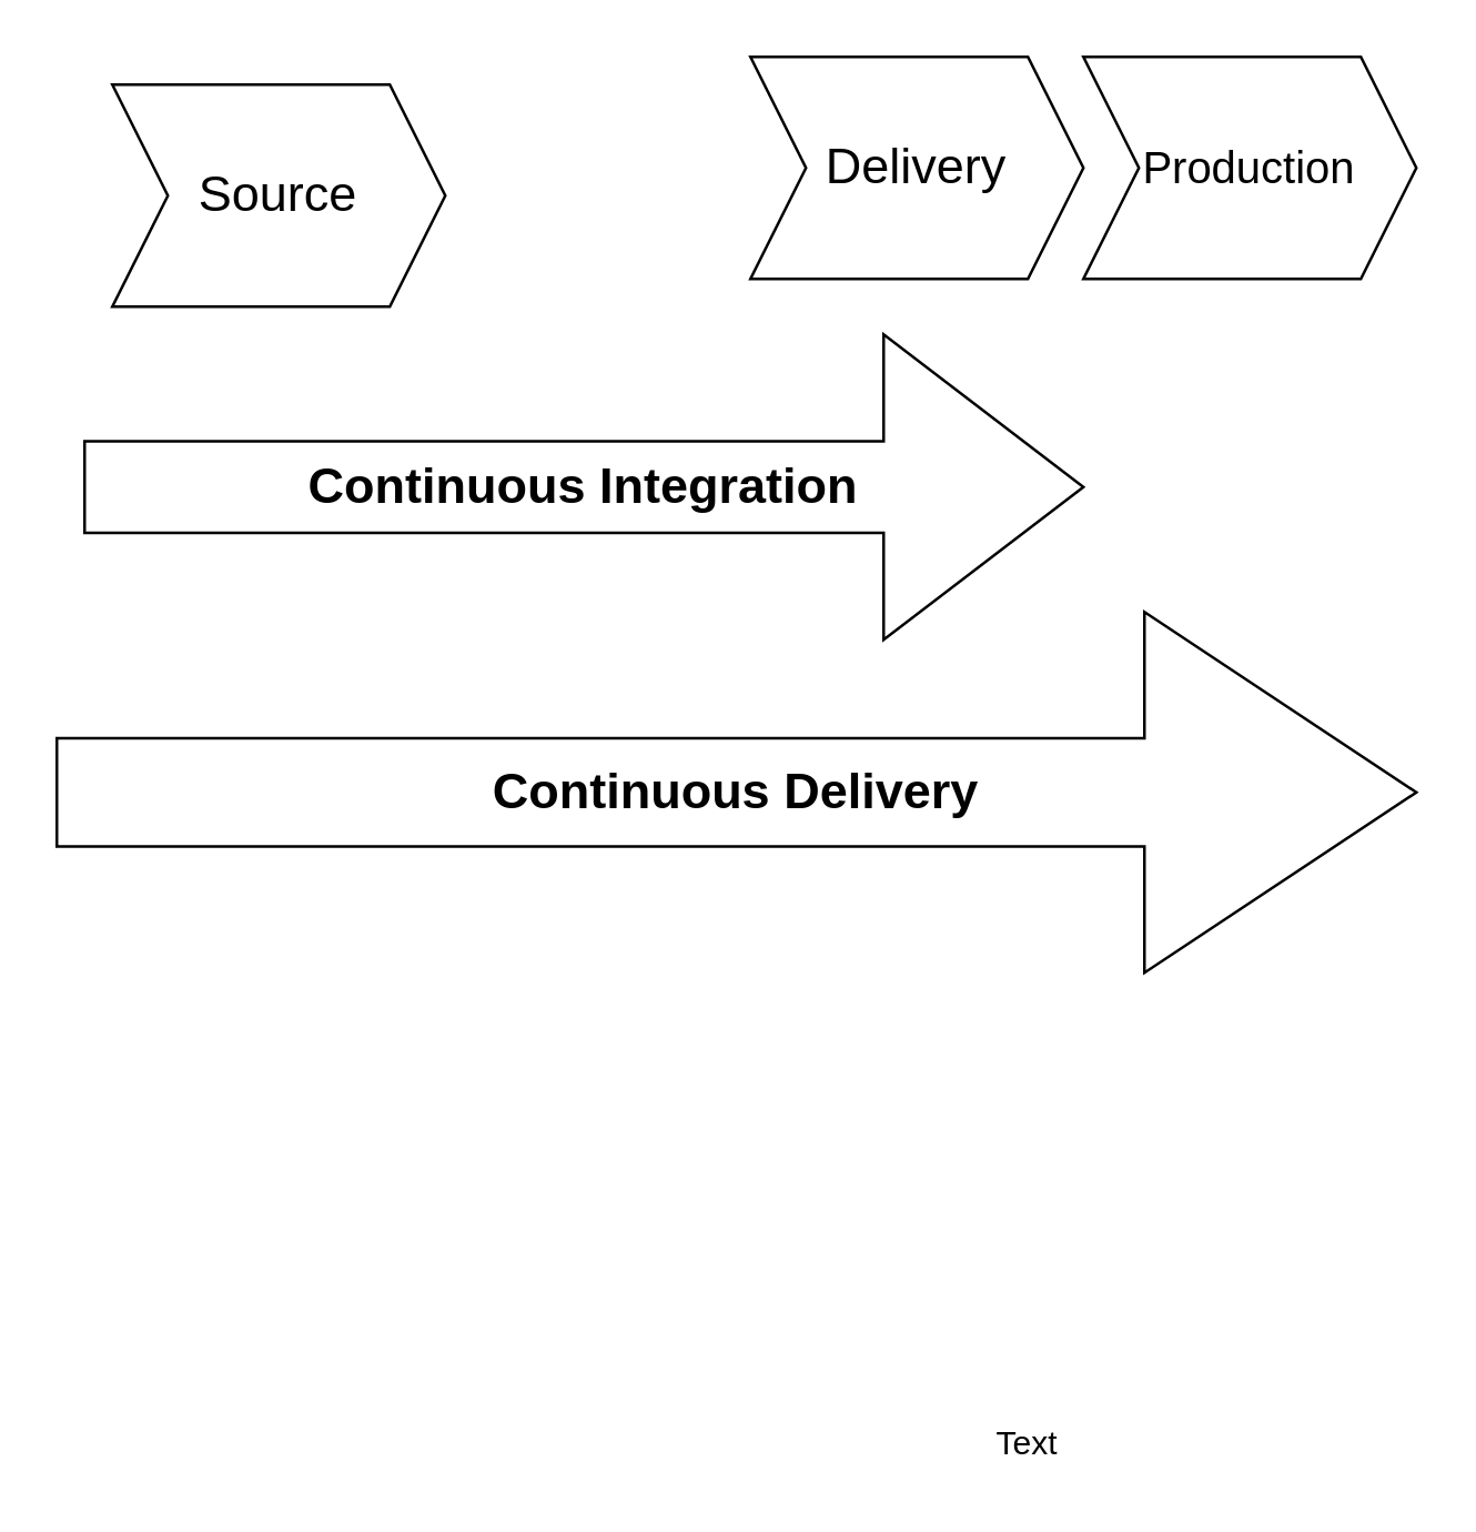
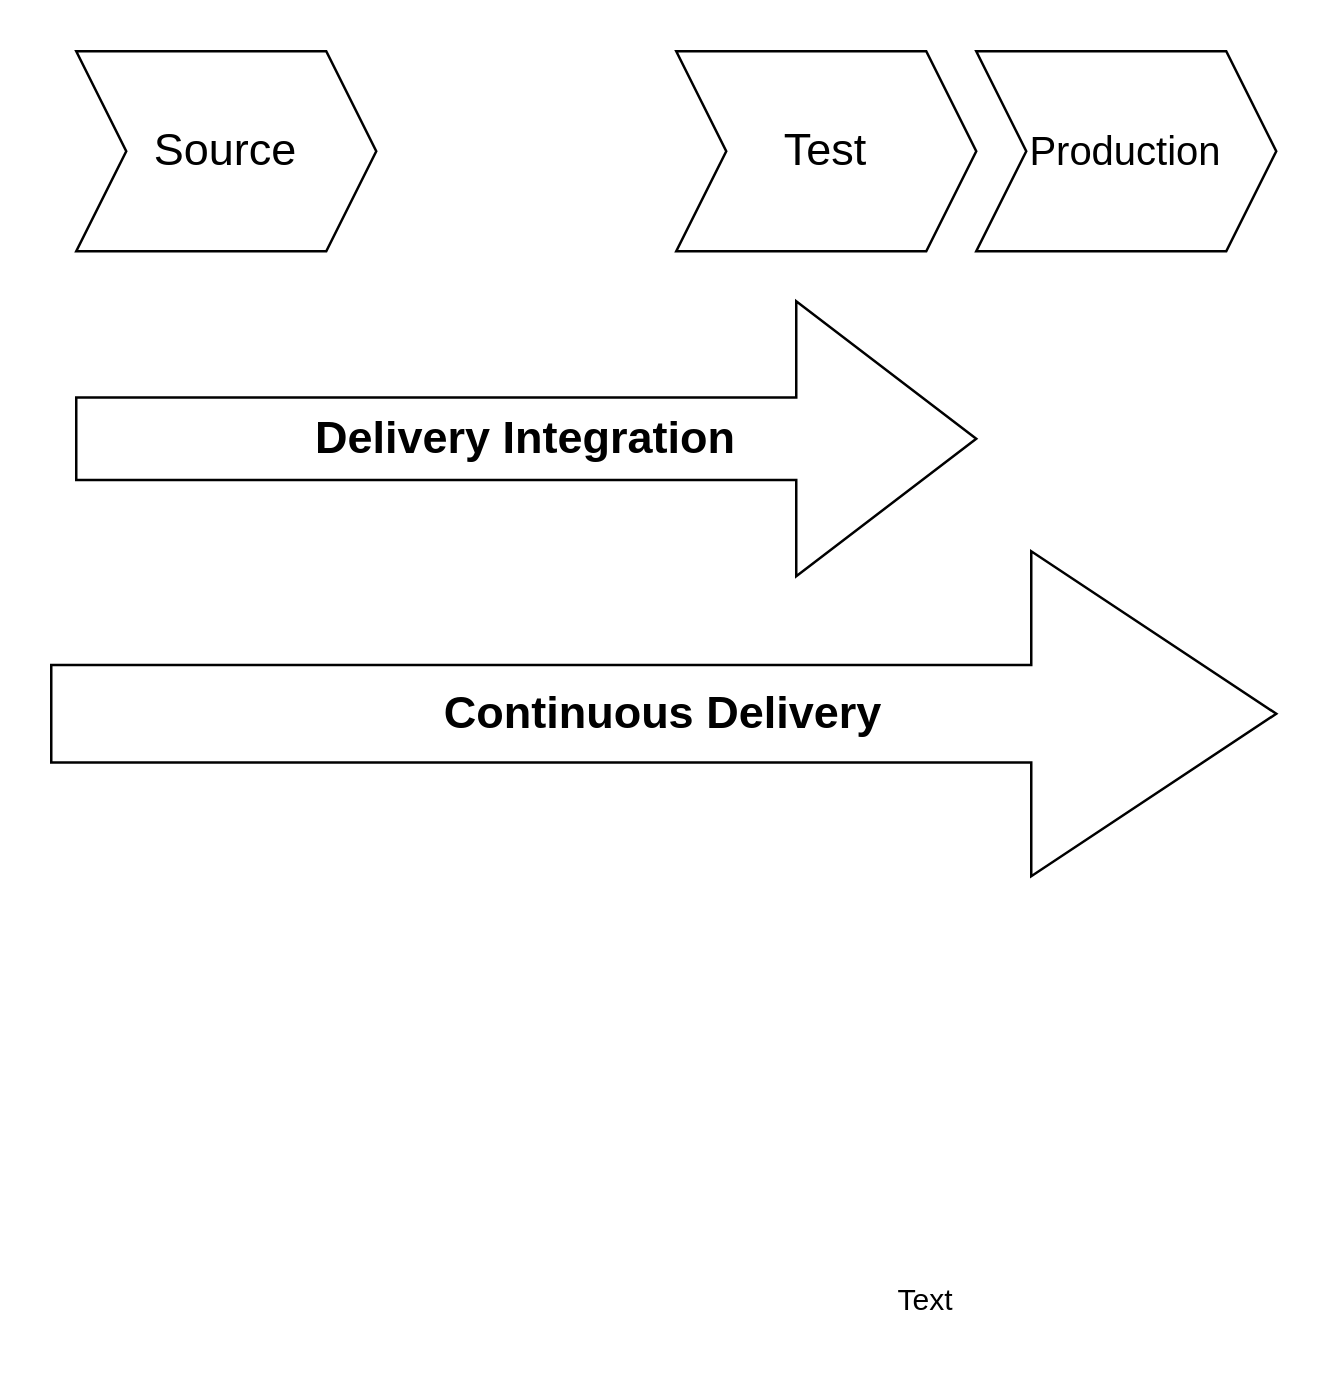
  <mxCell id="0" />
  <mxCell id="1" parent="0" />
- <mxCell id="2" value="&lt;font style=&quot;font-size: 18px&quot;&gt;Source&lt;/font&gt;" style="shape=step;perimeter=stepPerimeter;whiteSpace=wrap;html=1;fixedSize=1;" vertex="1" parent="1"><mxGeometry x="40" y="30" width="120" height="80" as="geometry" /></mxCell>
- <mxCell id="3" value="&lt;font style=&quot;font-size: 18px&quot;&gt;Delivery&lt;/font&gt;" style="shape=step;perimeter=stepPerimeter;whiteSpace=wrap;html=1;fixedSize=1;" vertex="1" parent="1"><mxGeometry x="270" y="20" width="120" height="80" as="geometry" /></mxCell>
+ <mxCell id="2" value="&lt;font style=&quot;font-size: 18px&quot;&gt;Source&lt;/font&gt;" style="shape=step;perimeter=stepPerimeter;whiteSpace=wrap;html=1;fixedSize=1;" vertex="1" parent="1"><mxGeometry x="30" y="20" width="120" height="80" as="geometry" /></mxCell>
+ <mxCell id="3" value="&lt;font style=&quot;font-size: 18px&quot;&gt;Test&lt;/font&gt;" style="shape=step;perimeter=stepPerimeter;whiteSpace=wrap;html=1;fixedSize=1;" vertex="1" parent="1"><mxGeometry x="270" y="20" width="120" height="80" as="geometry" /></mxCell>
  <mxCell id="4" value="&lt;font style=&quot;font-size: 16px&quot;&gt;Production&lt;/font&gt;" style="shape=step;perimeter=stepPerimeter;whiteSpace=wrap;html=1;fixedSize=1;fontSize=16;" vertex="1" parent="1"><mxGeometry x="390" y="20" width="120" height="80" as="geometry" /></mxCell>
  <mxCell id="5" value="Text" style="text;html=1;strokeColor=none;fillColor=none;align=center;verticalAlign=middle;whiteSpace=wrap;rounded=0;" vertex="1" parent="1"><mxGeometry x="350" y="510" width="40" height="20" as="geometry" /></mxCell>
- <mxCell id="6" value="&lt;font style=&quot;font-size: 18px&quot;&gt;&lt;b&gt;Continuous Integration&lt;/b&gt;&lt;/font&gt;" style="shape=singleArrow;whiteSpace=wrap;html=1;" vertex="1" parent="1"><mxGeometry x="30" y="120" width="360" height="110" as="geometry" /></mxCell>
+ <mxCell id="6" value="&lt;font style=&quot;font-size: 18px&quot;&gt;&lt;b&gt;Delivery Integration&lt;/b&gt;&lt;/font&gt;" style="shape=singleArrow;whiteSpace=wrap;html=1;" vertex="1" parent="1"><mxGeometry x="30" y="120" width="360" height="110" as="geometry" /></mxCell>
  <mxCell id="7" value="&lt;font style=&quot;font-size: 18px&quot;&gt;&lt;b&gt;Continuous Delivery&lt;/b&gt;&lt;/font&gt;" style="shape=singleArrow;whiteSpace=wrap;html=1;" vertex="1" parent="1"><mxGeometry x="20" y="220" width="490" height="130" as="geometry" /></mxCell>
